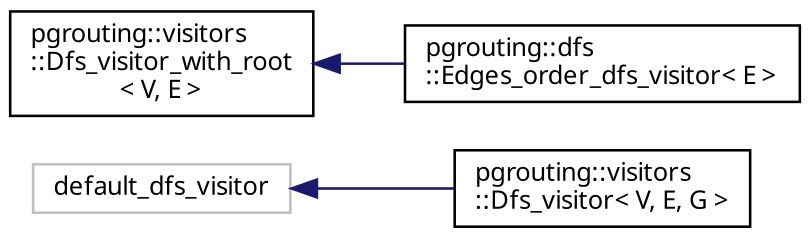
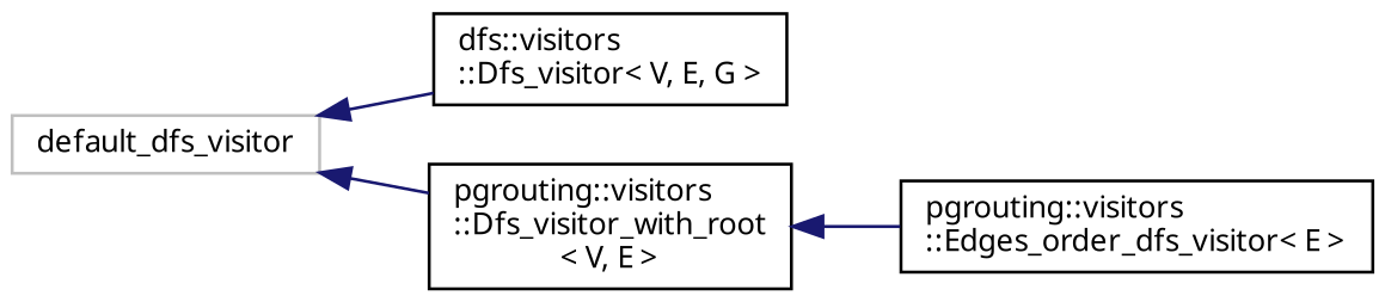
  digraph {
    fontname="Noto Sans"
    rankdir=LR
    node [color=black fillcolor=white fontname="Noto Sans" fontsize=10 shape=record style=filled]
    edge [color=midnightblue dir=back fontname="Noto Sans" fontsize=10 labelfontname=Helvetica labelfontsize=10 style=solid]
    n1 [color=grey75 height=0.2 label=default_dfs_visitor width=0.4]
-   n2 [height=0.2 label="pgrouting::visitors\l::Dfs_visitor\< V, E, G \>" width=0.4]
+   n2 [height=0.2 label="dfs::visitors\l::Dfs_visitor\< V, E, G \>" width=0.4]
    n3 [height=0.2 label="pgrouting::visitors\l::Dfs_visitor_with_root\l\< V, E \>" width=0.4]
-   n4 [height=0.2 label="pgrouting::dfs\l::Edges_order_dfs_visitor\< E \>" width=0.4]
+   n4 [height=0.2 label="pgrouting::visitors\l::Edges_order_dfs_visitor\< E \>" width=0.4]
    n1 -> n2
+   n1 -> n3
    n3 -> n4
  }
